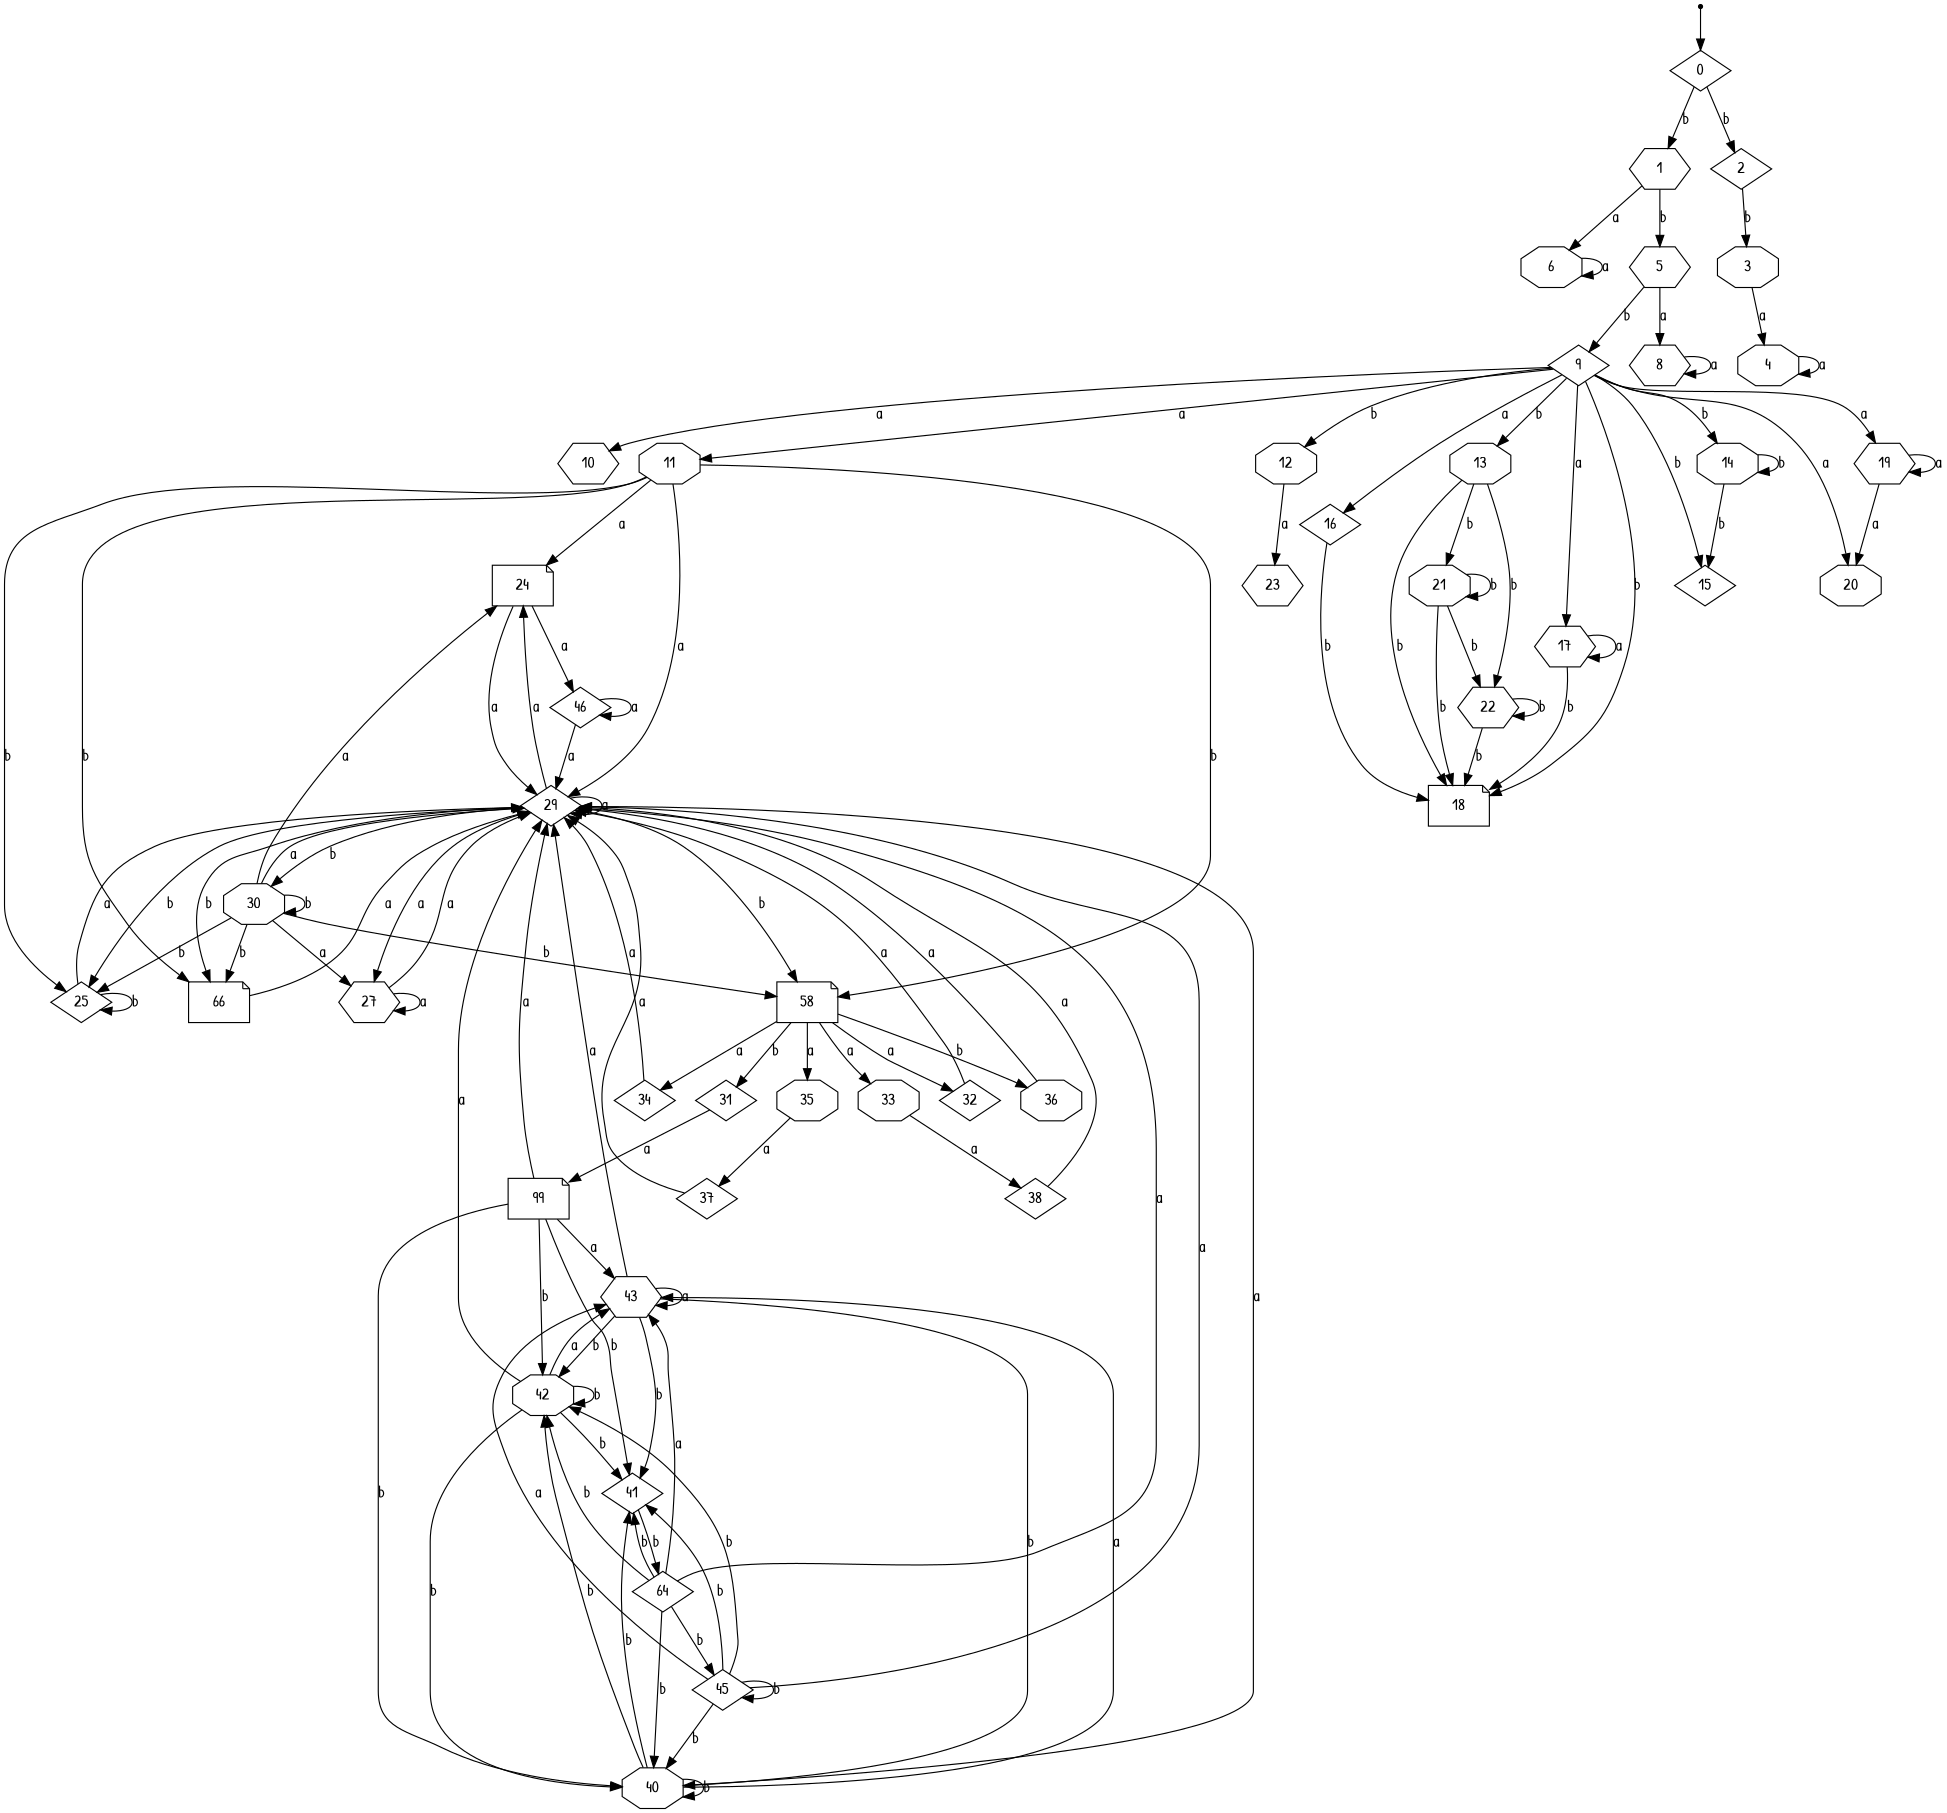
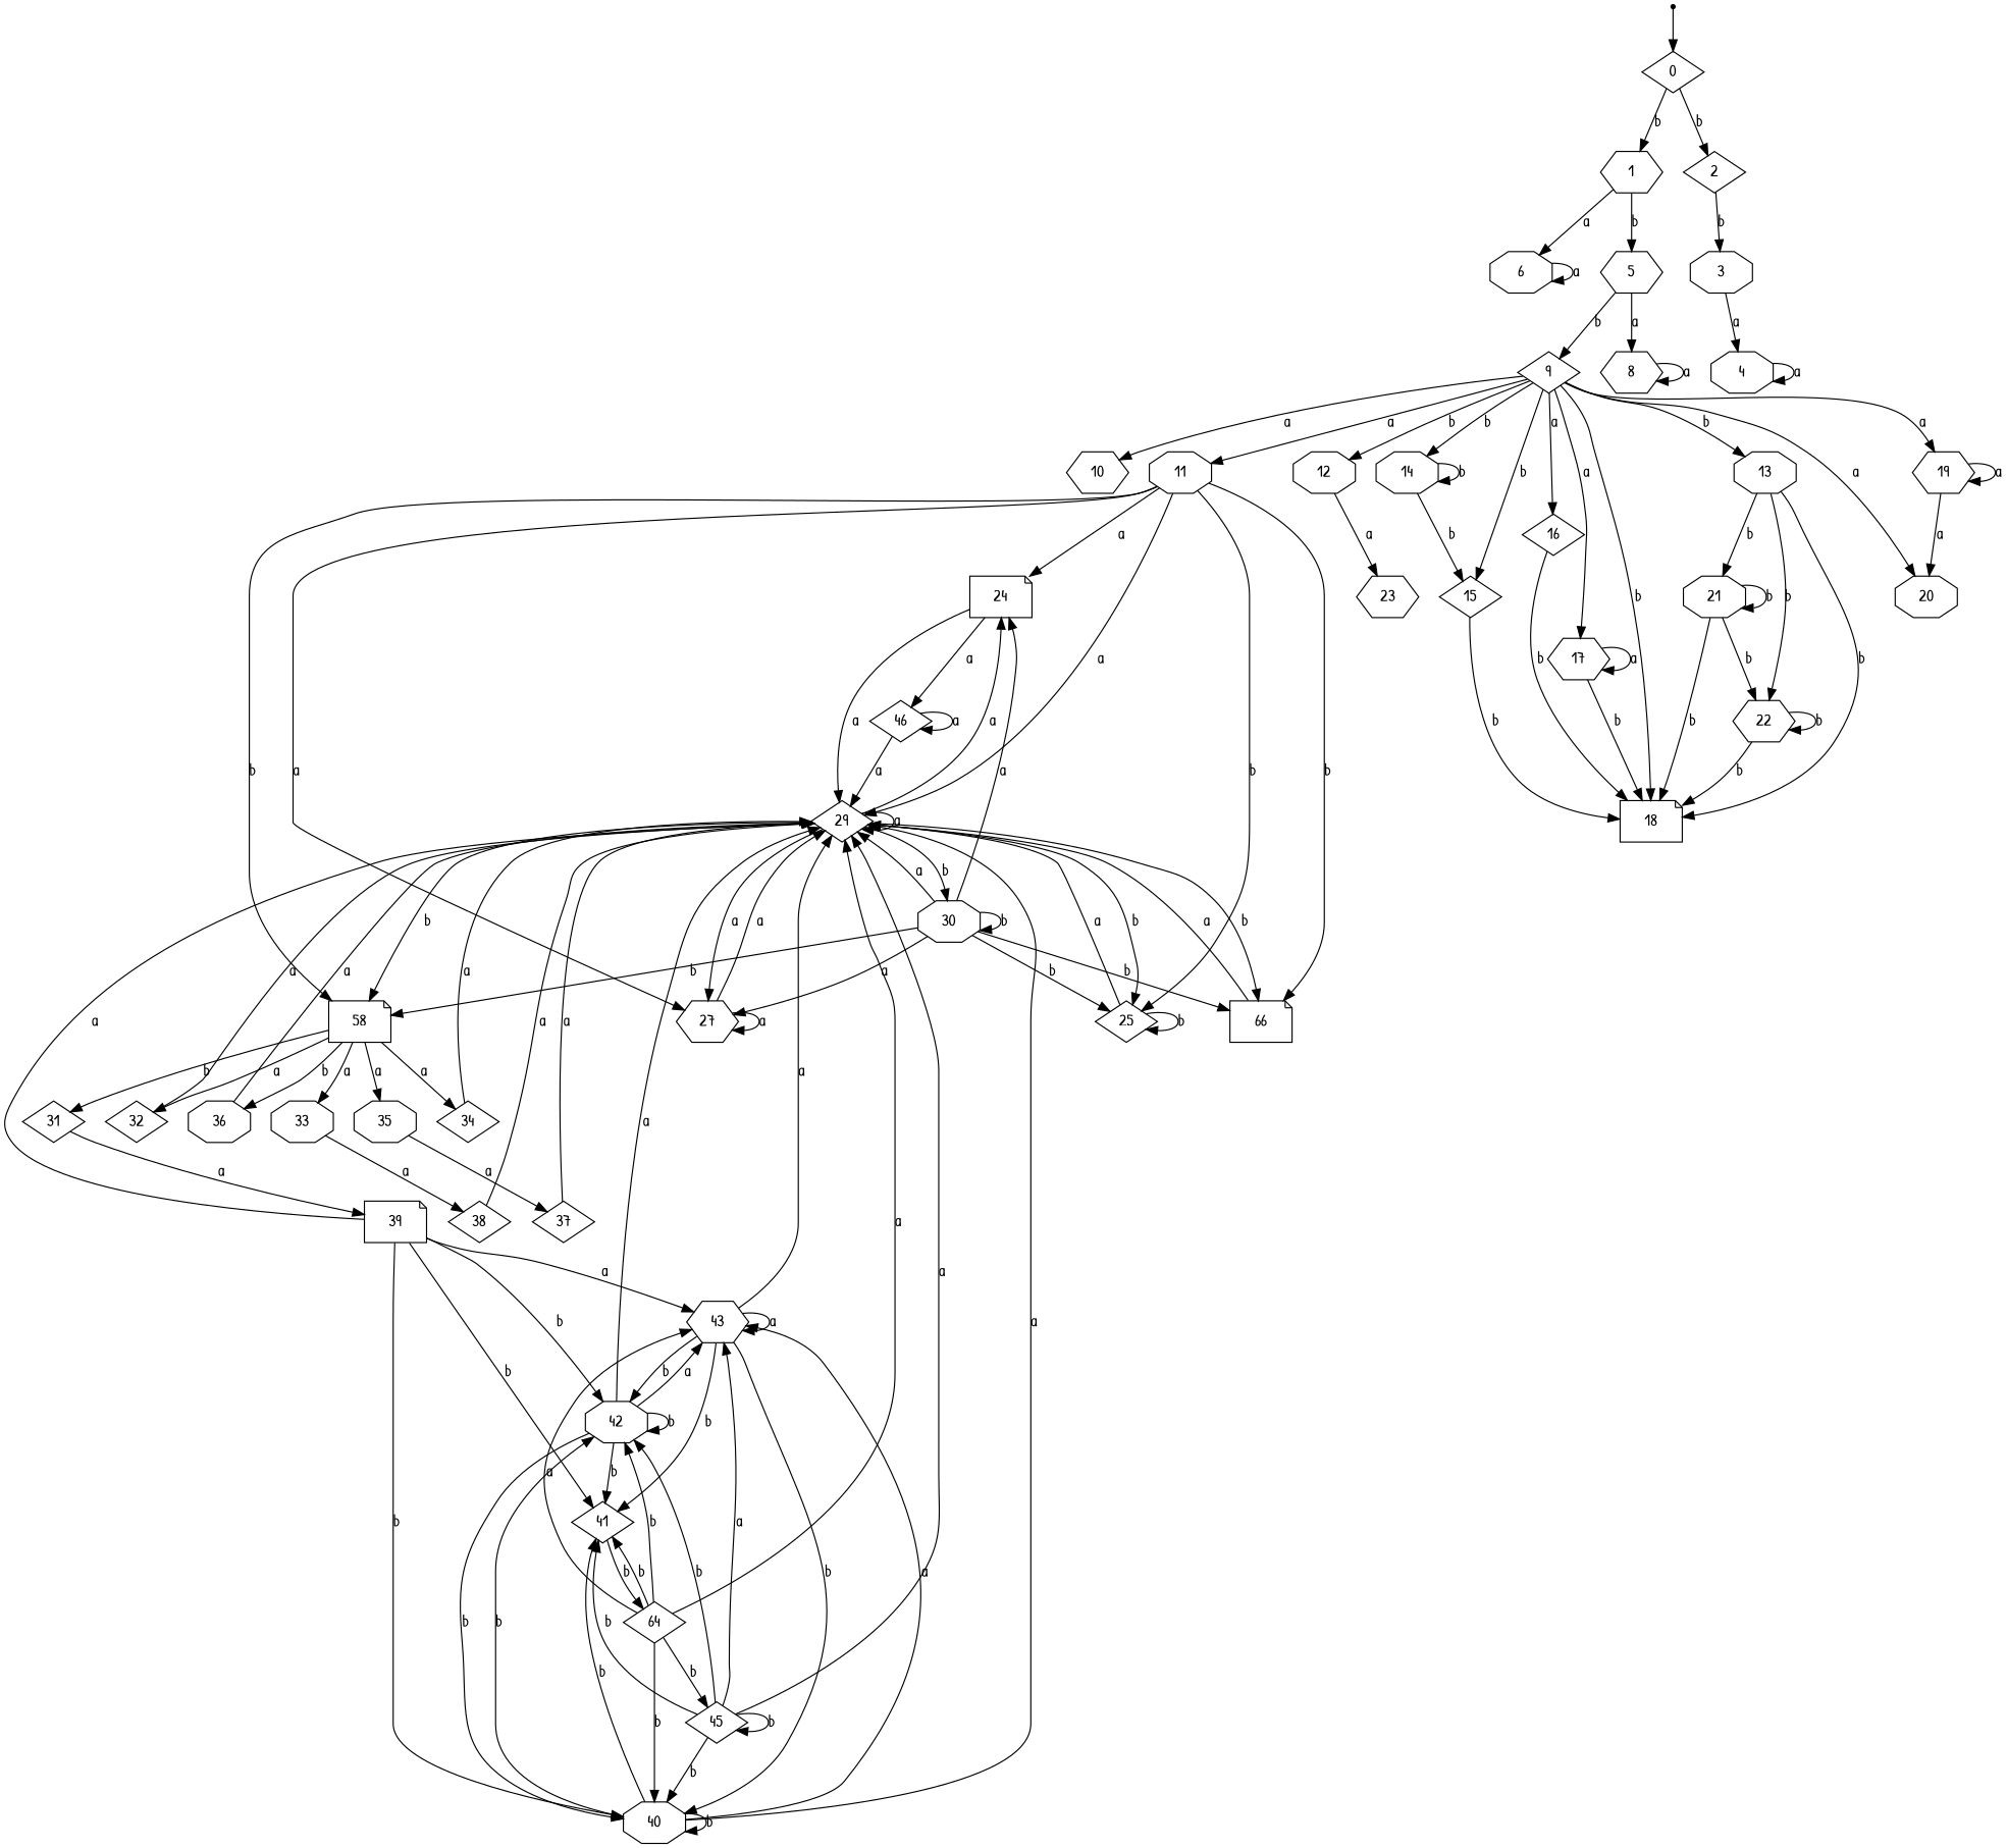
  digraph {
    fontname="Patrick Hand"
    rankdir=TB
    node [fontname="Patrick Hand" shape=diamond]
    edge [fontname="Patrick Hand"]
    dummy0 [shape=point]
    0
    1 [shape=hexagon]
    2
    5 [shape=hexagon]
    6 [shape=octagon]
    3 [shape=octagon]
    8 [shape=hexagon]
    9
    4 [shape=octagon]
    10 [shape=hexagon]
    11 [shape=octagon]
    12 [shape=octagon]
    13 [shape=octagon]
    14 [shape=octagon]
    15
    16
    17 [shape=hexagon]
    18 [shape=note]
    19 [shape=hexagon]
    20 [shape=octagon]
    24 [shape=note]
    25
    n24 [label=66 shape=note]
    27 [shape=hexagon]
    n26 [label=58 shape=note]
    29
    23 [shape=hexagon]
    21 [shape=octagon]
    22 [shape=hexagon]
    46
    31
    32
    33 [shape=octagon]
    34
    35 [shape=octagon]
    36 [shape=octagon]
    30 [shape=octagon]
-   39 [shape=note label=99]
+   39 [shape=note]
    38
    37
    40 [shape=octagon]
    41
    42 [shape=octagon]
    43 [shape=hexagon]
    n46 [label=64]
    45
    dummy0 -> 0
    0 -> 1 [label=b]
    0 -> 2 [label=b]
    1 -> 5 [label=b]
    1 -> 6 [label=a]
    2 -> 3 [label=b]
    5 -> 8 [label=a]
    5 -> 9 [label=b]
    6 -> 6 [label=a]
    3 -> 4 [label=a]
    8 -> 8 [label=a]
    9 -> 10 [label=a]
    9 -> 11 [label=a]
    9 -> 12 [label=b]
    9 -> 13 [label=b]
    9 -> 14 [label=b]
    9 -> 15 [label=b]
    9 -> 16 [label=a]
    9 -> 17 [label=a]
    9 -> 18 [label=b]
    9 -> 19 [label=a]
    9 -> 20 [label=a]
    4 -> 4 [label=a]
    11 -> 24 [label=a]
    11 -> 25 [label=b]
    11 -> n24 [label=b]
+   11 -> 27 [label=a]
    11 -> n26 [label=b]
    11 -> 29 [label=a]
    12 -> 23 [label=a]
    13 -> 18 [label=b]
    13 -> 21 [label=b]
    13 -> 22 [label=b]
    14 -> 14 [label=b]
    14 -> 15 [label=b]
+   15 -> 18 [label=b]
    16 -> 18 [label=b]
    17 -> 17 [label=a]
    17 -> 18 [label=b]
    19 -> 19 [label=a]
    19 -> 20 [label=a]
    24 -> 29 [label=a]
    24 -> 46 [label=a]
    25 -> 25 [label=b]
    25 -> 29 [label=a]
    n24 -> 29 [label=a]
    27 -> 27 [label=a]
    27 -> 29 [label=a]
    n26 -> 31 [label=b]
    n26 -> 32 [label=a]
    n26 -> 33 [label=a]
    n26 -> 34 [label=a]
    n26 -> 35 [label=a]
    n26 -> 36 [label=b]
    29 -> 24 [label=a]
    29 -> 25 [label=b]
    29 -> n24 [label=b]
    29 -> 27 [label=a]
    29 -> n26 [label=b]
    29 -> 29 [label=a]
    29 -> 30 [label=b]
    21 -> 18 [label=b]
    21 -> 21 [label=b]
    21 -> 22 [label=b]
    22 -> 18 [label=b]
    22 -> 22 [label=b]
    46 -> 29 [label=a]
    46 -> 46 [label=a]
    31 -> 39 [label=a]
    32 -> 29 [label=a]
    33 -> 38 [label=a]
    34 -> 29 [label=a]
    35 -> 37 [label=a]
    36 -> 29 [label=a]
    30 -> 24 [label=a]
    30 -> 25 [label=b]
    30 -> n24 [label=b]
    30 -> 27 [label=a]
    30 -> n26 [label=b]
    30 -> 29 [label=a]
    30 -> 30 [label=b]
    39 -> 29 [label=a]
    39 -> 40 [label=b]
    39 -> 41 [label=b]
    39 -> 42 [label=b]
    39 -> 43 [label=a]
    38 -> 29 [label=a]
    37 -> 29 [label=a]
    40 -> 29 [label=a]
    40 -> 40 [label=b]
    40 -> 41 [label=b]
    40 -> 42 [label=b]
    40 -> 43 [label=a]
    41 -> n46 [label=b]
    42 -> 29 [label=a]
    42 -> 40 [label=b]
    42 -> 41 [label=b]
    42 -> 42 [label=b]
    42 -> 43 [label=a]
    43 -> 29 [label=a]
    43 -> 40 [label=b]
    43 -> 41 [label=b]
    43 -> 42 [label=b]
    43 -> 43 [label=a]
    n46 -> 29 [label=a]
    n46 -> 40 [label=b]
    n46 -> 41 [label=b]
    n46 -> 42 [label=b]
    n46 -> 43 [label=a]
    n46 -> 45 [label=b]
    45 -> 29 [label=a]
    45 -> 40 [label=b]
    45 -> 41 [label=b]
    45 -> 42 [label=b]
    45 -> 43 [label=a]
    45 -> 45 [label=b]
  }
